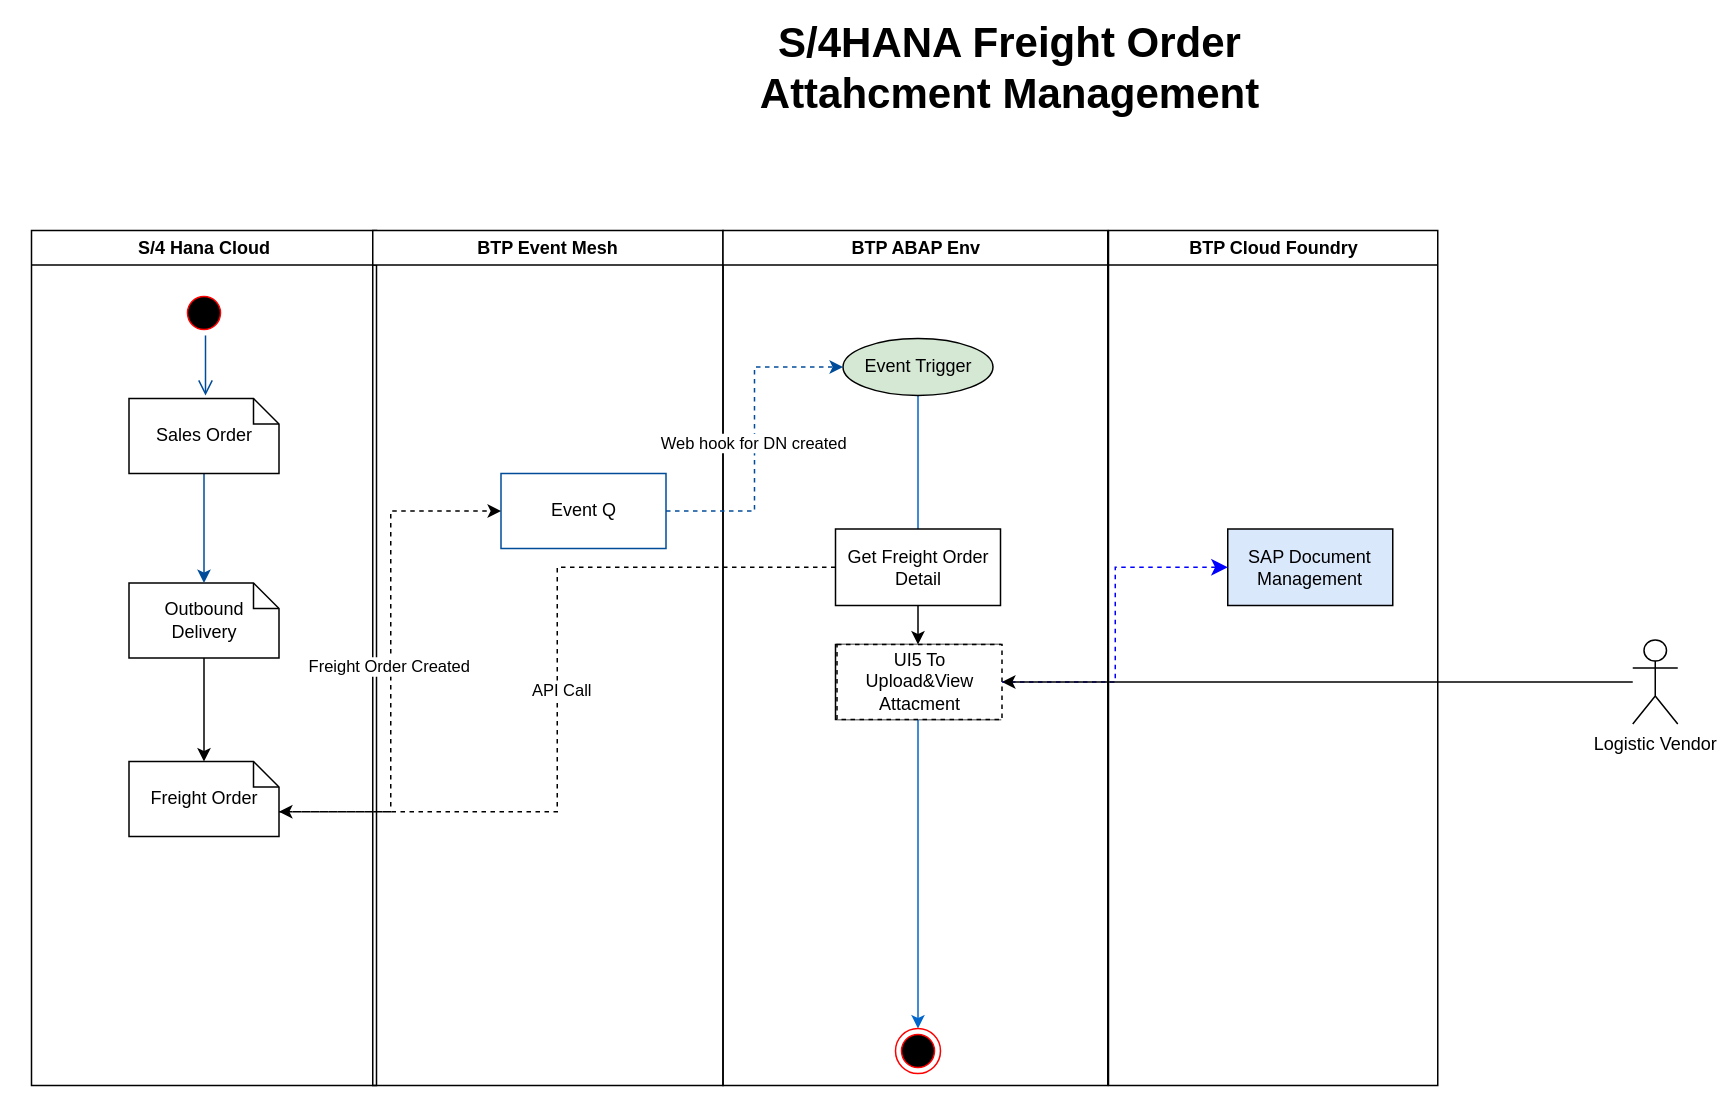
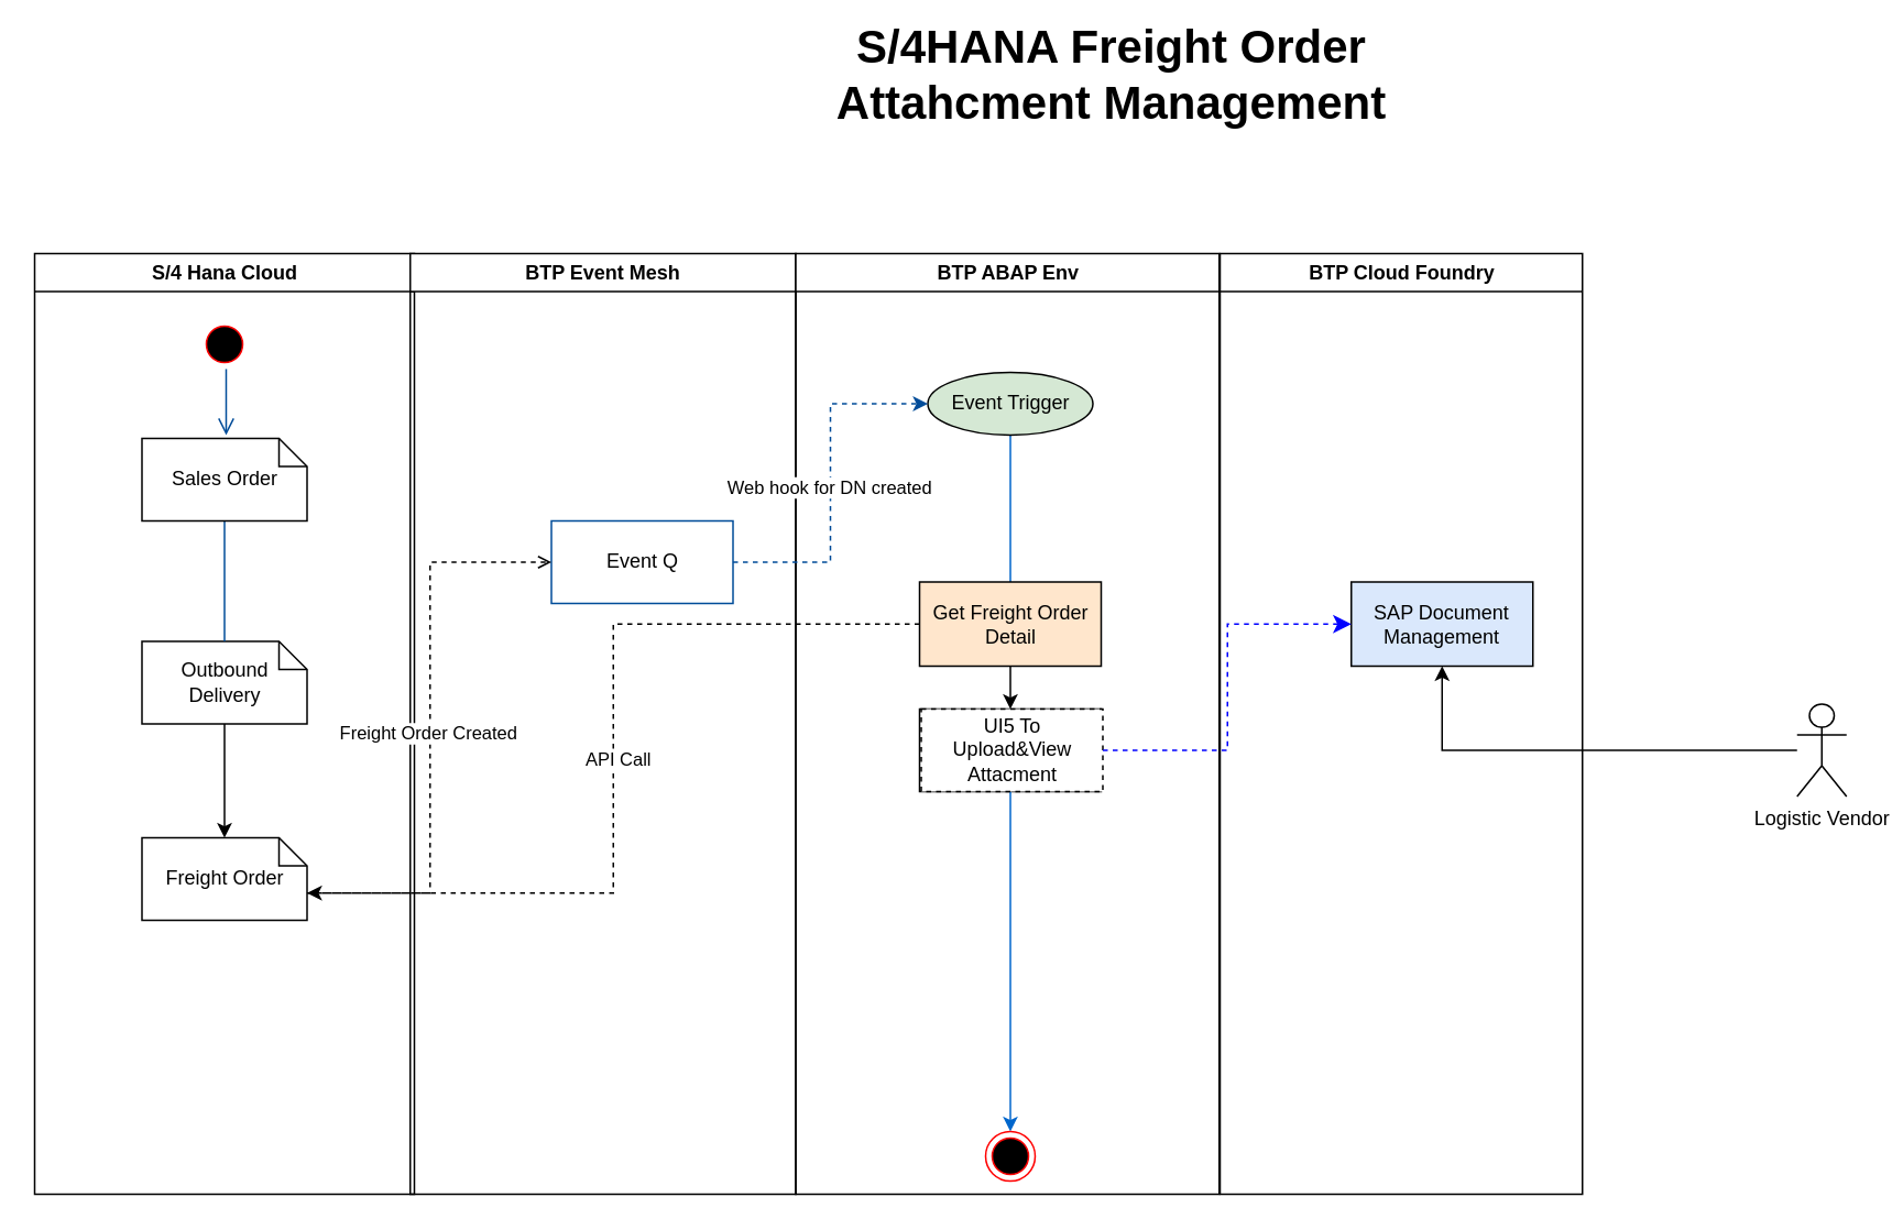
  <mxCell id="0" />
  <mxCell id="1" parent="0" />
  <mxCell id="2" value="S/4 Hana Cloud" style="swimlane;whiteSpace=wrap" parent="1" vertex="1"><mxGeometry x="20.5" y="153" width="230" height="570" as="geometry" /></mxCell>
  <mxCell id="3" value="" style="ellipse;shape=startState;fillColor=#000000;strokeColor=#ff0000;" parent="2" vertex="1"><mxGeometry x="100" y="40" width="30" height="30" as="geometry" /></mxCell>
  <mxCell id="4" value="" style="edgeStyle=elbowEdgeStyle;elbow=horizontal;verticalAlign=bottom;endArrow=open;endSize=8;strokeColor=#004C99;endFill=1;rounded=0" parent="2" source="3" edge="1"><mxGeometry x="100" y="40" as="geometry"><mxPoint x="115.5" y="110" as="targetPoint" /><Array as="points"><mxPoint x="116" y="92" /></Array></mxGeometry></mxCell>
  <mxCell id="5" value="Outbound Delivery" style="shape=note;whiteSpace=wrap;size=17" parent="2" vertex="1"><mxGeometry x="65" y="235" width="100" height="50" as="geometry" /></mxCell>
- <mxCell id="6" style="edgeStyle=orthogonalEdgeStyle;rounded=0;orthogonalLoop=1;jettySize=auto;html=1;exitX=0.5;exitY=1;exitDx=0;exitDy=0;exitPerimeter=0;strokeColor=#004C99;" parent="2" source="7" target="5" edge="1"><mxGeometry relative="1" as="geometry" /></mxCell>
+ <mxCell id="6" style="edgeStyle=orthogonalEdgeStyle;rounded=0;orthogonalLoop=1;jettySize=auto;html=1;exitX=0.5;exitY=1;exitDx=0;exitDy=0;exitPerimeter=0;strokeColor=#004C99;endArrow=none;" parent="2" source="7" target="5" edge="1"><mxGeometry relative="1" as="geometry" /></mxCell>
  <mxCell id="7" value="Sales Order" style="shape=note;whiteSpace=wrap;size=17" parent="2" vertex="1"><mxGeometry x="65" y="112" width="100" height="50" as="geometry" /></mxCell>
  <mxCell id="8" value="BTP Event Mesh" style="swimlane;whiteSpace=wrap" parent="1" vertex="1"><mxGeometry x="248" y="153" width="233.5" height="570" as="geometry" /></mxCell>
  <mxCell id="9" value="Event Q" style="whiteSpace=wrap;strokeColor=#004C99;" parent="8" vertex="1"><mxGeometry x="85.5" y="162" width="110" height="50" as="geometry" /></mxCell>
  <mxCell id="10" value="BTP ABAP Env" style="swimlane;whiteSpace=wrap" parent="1" vertex="1"><mxGeometry x="481.5" y="153" width="256.5" height="570" as="geometry" /></mxCell>
  <mxCell id="11" style="edgeStyle=orthogonalEdgeStyle;rounded=0;orthogonalLoop=1;jettySize=auto;html=1;exitX=0.5;exitY=1;exitDx=0;exitDy=0;entryX=0.5;entryY=0;entryDx=0;entryDy=0;fontColor=#004C99;strokeColor=#0066CC;" parent="10" source="12" target="14" edge="1"><mxGeometry relative="1" as="geometry"><Array as="points"><mxPoint x="130" y="212" /><mxPoint x="130" y="212" /></Array></mxGeometry></mxCell>
  <mxCell id="12" value="Event Trigger" style="ellipse;whiteSpace=wrap;html=1;fillColor=#d5e8d4;" parent="10" vertex="1"><mxGeometry x="80" y="72" width="100" height="38" as="geometry" /></mxCell>
  <mxCell id="13" style="edgeStyle=orthogonalEdgeStyle;rounded=0;orthogonalLoop=1;jettySize=auto;html=1;entryX=0.5;entryY=0;entryDx=0;entryDy=0;" parent="10" source="14" target="15" edge="1"><mxGeometry relative="1" as="geometry" /></mxCell>
- <mxCell id="14" value="Get Freight Order Detail" style="whiteSpace=wrap;" parent="10" vertex="1"><mxGeometry x="75" y="199" width="110" height="51" as="geometry" /></mxCell>
+ <mxCell id="14" value="Get Freight Order Detail" style="whiteSpace=wrap;fillColor=#ffe6cc;" parent="10" vertex="1"><mxGeometry x="75" y="199" width="110" height="51" as="geometry" /></mxCell>
  <mxCell id="15" value="Action  to get Express cost" style="whiteSpace=wrap;" parent="10" vertex="1"><mxGeometry x="75" y="276" width="110" height="50" as="geometry" /></mxCell>
  <mxCell id="16" value="" style="endArrow=classic;html=1;rounded=0;exitX=0.5;exitY=1;exitDx=0;exitDy=0;entryX=0.5;entryY=0;entryDx=0;entryDy=0;strokeColor=#0066CC;" parent="10" source="15" target="17" edge="1"><mxGeometry width="50" height="50" relative="1" as="geometry"><mxPoint x="365.5" y="402" as="sourcePoint" /><mxPoint x="130" y="359" as="targetPoint" /></mxGeometry></mxCell>
  <mxCell id="17" value="" style="ellipse;shape=endState;fillColor=#000000;strokeColor=#ff0000" parent="10" vertex="1"><mxGeometry x="115" y="532" width="30" height="30" as="geometry" /></mxCell>
  <mxCell id="18" style="edgeStyle=orthogonalEdgeStyle;rounded=0;orthogonalLoop=1;jettySize=auto;html=1;exitX=1;exitY=0.5;exitDx=0;exitDy=0;entryX=0;entryY=0.5;entryDx=0;entryDy=0;dashed=1;strokeColor=#004C99;" parent="1" source="9" target="12" edge="1"><mxGeometry relative="1" as="geometry" /></mxCell>
  <mxCell id="19" value="Web hook for DN created" style="edgeLabel;html=1;align=center;verticalAlign=middle;resizable=0;points=[];" parent="18" vertex="1" connectable="0"><mxGeometry x="-0.023" y="1" relative="1" as="geometry"><mxPoint as="offset" /></mxGeometry></mxCell>
  <mxCell id="20" value="&lt;span style=&quot;font-size: 28px;&quot;&gt;&lt;b&gt;S/4HANA Freight Order Attahcment Management&lt;/b&gt;&lt;/span&gt;" style="text;strokeColor=none;align=center;fillColor=none;html=1;verticalAlign=middle;whiteSpace=wrap;rounded=0;" parent="1" vertex="1"><mxGeometry x="448" y="20" width="450" height="50" as="geometry" /></mxCell>
- <mxCell id="21" style="edgeStyle=orthogonalEdgeStyle;rounded=0;orthogonalLoop=1;jettySize=auto;html=1;exitX=0;exitY=0;exitDx=100;exitDy=33.5;exitPerimeter=0;entryX=0;entryY=0.5;entryDx=0;entryDy=0;dashed=1;" parent="1" source="23" target="9" edge="1"><mxGeometry relative="1" as="geometry"><Array as="points"><mxPoint x="260" y="541" /><mxPoint x="260" y="340" /></Array></mxGeometry></mxCell>
+ <mxCell id="21" style="edgeStyle=orthogonalEdgeStyle;rounded=0;orthogonalLoop=1;jettySize=auto;html=1;exitX=0;exitY=0;exitDx=100;exitDy=33.5;exitPerimeter=0;entryX=0;entryY=0.5;entryDx=0;entryDy=0;dashed=1;endArrow=open;" parent="1" source="23" target="9" edge="1"><mxGeometry relative="1" as="geometry"><Array as="points"><mxPoint x="260" y="541" /><mxPoint x="260" y="340" /></Array></mxGeometry></mxCell>
  <mxCell id="22" value="Freight Order Created" style="edgeLabel;html=1;align=center;verticalAlign=middle;resizable=0;points=[];" parent="21" vertex="1" connectable="0"><mxGeometry x="-0.013" y="2" relative="1" as="geometry"><mxPoint as="offset" /></mxGeometry></mxCell>
  <mxCell id="23" value="Freight Order" style="shape=note;whiteSpace=wrap;size=17" parent="1" vertex="1"><mxGeometry x="85.5" y="507" width="100" height="50" as="geometry" /></mxCell>
  <mxCell id="24" style="edgeStyle=orthogonalEdgeStyle;rounded=0;orthogonalLoop=1;jettySize=auto;html=1;entryX=0.5;entryY=0;entryDx=0;entryDy=0;entryPerimeter=0;" parent="1" source="5" target="23" edge="1"><mxGeometry relative="1" as="geometry" /></mxCell>
  <mxCell id="25" style="edgeStyle=orthogonalEdgeStyle;rounded=0;orthogonalLoop=1;jettySize=auto;html=1;exitX=0;exitY=0.5;exitDx=0;exitDy=0;entryX=0;entryY=0;entryDx=100;entryDy=33.5;entryPerimeter=0;dashed=1;" parent="1" source="14" target="23" edge="1"><mxGeometry relative="1" as="geometry" /></mxCell>
  <mxCell id="26" value="API Call" style="edgeLabel;html=1;align=center;verticalAlign=middle;resizable=0;points=[];" parent="25" vertex="1" connectable="0"><mxGeometry y="2" relative="1" as="geometry"><mxPoint as="offset" /></mxGeometry></mxCell>
  <mxCell id="27" value="UI5 To Upload&amp;View Attacment" style="whiteSpace=wrap;dashed=1;" parent="1" vertex="1"><mxGeometry x="557.5" y="429" width="110" height="50" as="geometry" /></mxCell>
  <mxCell id="28" value="BTP Cloud Foundry" style="swimlane;whiteSpace=wrap" parent="1" vertex="1"><mxGeometry x="738.5" y="153" width="219.5" height="570" as="geometry" /></mxCell>
  <mxCell id="29" value="SAP Document Management" style="whiteSpace=wrap;fillColor=#dae8fc;" parent="28" vertex="1"><mxGeometry x="79.5" y="199" width="110" height="51" as="geometry" /></mxCell>
  <mxCell id="30" value="" style="edgeStyle=elbowEdgeStyle;elbow=horizontal;endArrow=classic;html=1;curved=0;rounded=0;endSize=8;startSize=8;exitX=1;exitY=0.5;exitDx=0;exitDy=0;entryX=0;entryY=0.5;entryDx=0;entryDy=0;dashed=1;strokeColor=#0000FF;" parent="1" source="27" target="29" edge="1"><mxGeometry width="50" height="50" relative="1" as="geometry"><mxPoint x="1068" y="500" as="sourcePoint" /><mxPoint x="1118" y="450" as="targetPoint" /></mxGeometry></mxCell>
- <mxCell id="31" style="edgeStyle=orthogonalEdgeStyle;rounded=0;orthogonalLoop=1;jettySize=auto;html=1;entryX=1;entryY=0.5;entryDx=0;entryDy=0;" parent="1" source="32" target="27" edge="1"><mxGeometry relative="1" as="geometry" /></mxCell>
+ <mxCell id="31" style="edgeStyle=orthogonalEdgeStyle;rounded=0;orthogonalLoop=1;jettySize=auto;html=1;" parent="1" source="32" target="29" edge="1"><mxGeometry relative="1" as="geometry" /></mxCell>
  <mxCell id="32" value="Logistic Vendor" style="shape=umlActor;verticalLabelPosition=bottom;verticalAlign=top;html=1;" parent="1" vertex="1"><mxGeometry x="1088" y="426" width="30" height="56" as="geometry" /></mxCell>
